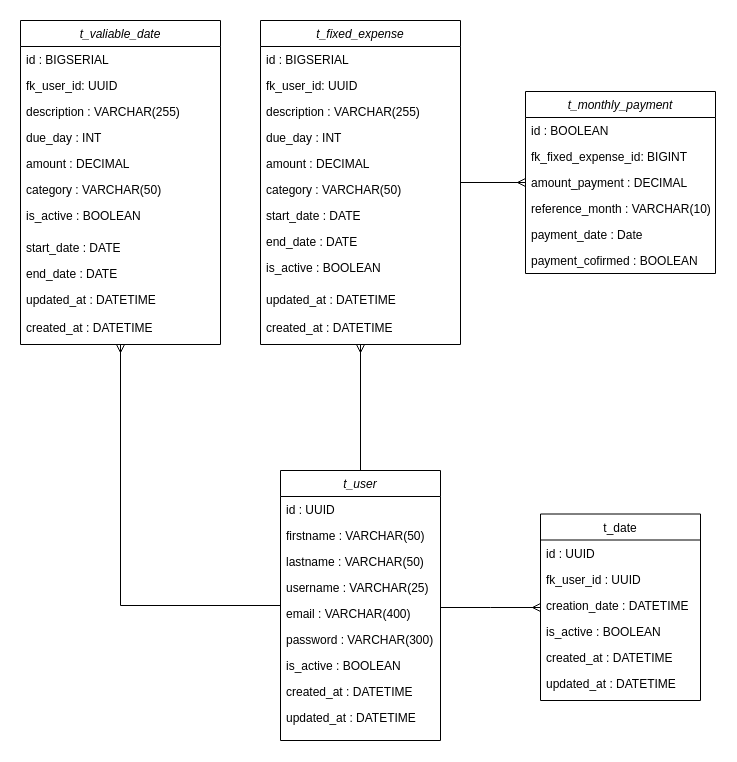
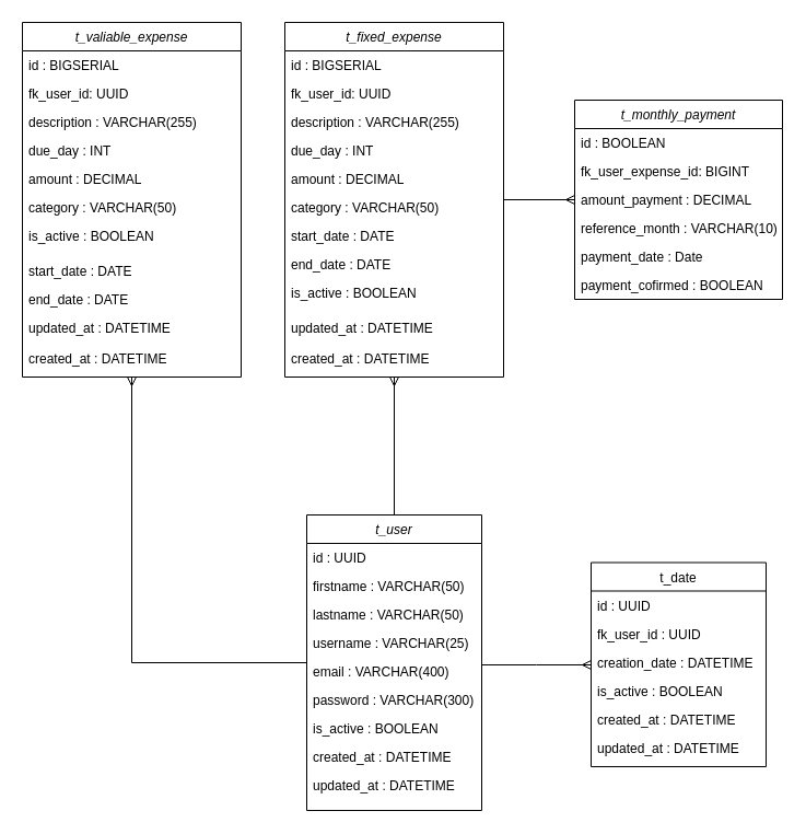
  <mxCell id="0" />
  <mxCell id="1" parent="0" />
  <mxCell id="2" value="" style="edgeStyle=orthogonalEdgeStyle;rounded=0;orthogonalLoop=1;jettySize=auto;html=1;endArrow=ERmany;endFill=0;" parent="1" source="3" target="41" edge="1"><mxGeometry relative="1" as="geometry"><mxPoint x="360" y="400" as="targetPoint" /></mxGeometry></mxCell>
  <mxCell id="3" value="t_user" style="swimlane;fontStyle=2;align=center;verticalAlign=top;childLayout=stackLayout;horizontal=1;startSize=26;horizontalStack=0;resizeParent=1;resizeLast=0;collapsible=1;marginBottom=0;rounded=0;shadow=0;strokeWidth=1;" parent="1" vertex="1"><mxGeometry x="280" width="160" height="270" as="geometry" y="470"><mxRectangle x="230" y="140" width="160" height="26" as="alternateBounds" /></mxGeometry></mxCell>
  <mxCell id="4" value="id : UUID" style="text;align=left;verticalAlign=top;spacingLeft=4;spacingRight=4;overflow=hidden;rotatable=0;points=[[0,0.5],[1,0.5]];portConstraint=eastwest;rounded=0;shadow=0;html=0;" parent="3" vertex="1"><mxGeometry y="26" width="160" height="26" as="geometry" /></mxCell>
  <mxCell id="5" value="firstname : VARCHAR(50)" style="text;align=left;verticalAlign=top;spacingLeft=4;spacingRight=4;overflow=hidden;rotatable=0;points=[[0,0.5],[1,0.5]];portConstraint=eastwest;" parent="3" vertex="1"><mxGeometry y="52" width="160" height="26" as="geometry" /></mxCell>
  <mxCell id="6" value="lastname : VARCHAR(50)" style="text;align=left;verticalAlign=top;spacingLeft=4;spacingRight=4;overflow=hidden;rotatable=0;points=[[0,0.5],[1,0.5]];portConstraint=eastwest;rounded=0;shadow=0;html=0;" parent="3" vertex="1"><mxGeometry y="78" width="160" height="26" as="geometry" /></mxCell>
  <mxCell id="7" value="username : VARCHAR(25)" style="text;align=left;verticalAlign=top;spacingLeft=4;spacingRight=4;overflow=hidden;rotatable=0;points=[[0,0.5],[1,0.5]];portConstraint=eastwest;rounded=0;shadow=0;html=0;" parent="3" vertex="1"><mxGeometry y="104" width="160" height="26" as="geometry" /></mxCell>
  <mxCell id="8" value="email : VARCHAR(400)" style="text;align=left;verticalAlign=top;spacingLeft=4;spacingRight=4;overflow=hidden;rotatable=0;points=[[0,0.5],[1,0.5]];portConstraint=eastwest;rounded=0;shadow=0;html=0;" parent="3" vertex="1"><mxGeometry y="130" width="160" height="26" as="geometry" /></mxCell>
  <mxCell id="9" value="password : VARCHAR(300)" style="text;align=left;verticalAlign=top;spacingLeft=4;spacingRight=4;overflow=hidden;rotatable=0;points=[[0,0.5],[1,0.5]];portConstraint=eastwest;rounded=0;shadow=0;html=0;" parent="3" vertex="1"><mxGeometry y="156" width="160" height="26" as="geometry" /></mxCell>
  <mxCell id="10" value="is_active : BOOLEAN" style="text;align=left;verticalAlign=top;spacingLeft=4;spacingRight=4;overflow=hidden;rotatable=0;points=[[0,0.5],[1,0.5]];portConstraint=eastwest;rounded=0;shadow=0;html=0;" parent="3" vertex="1"><mxGeometry y="182" width="160" height="26" as="geometry" /></mxCell>
  <mxCell id="11" value="created_at : DATETIME" style="text;align=left;verticalAlign=top;spacingLeft=4;spacingRight=4;overflow=hidden;rotatable=0;points=[[0,0.5],[1,0.5]];portConstraint=eastwest;rounded=0;shadow=0;html=0;" parent="3" vertex="1"><mxGeometry y="208" width="160" height="26" as="geometry" /></mxCell>
  <mxCell id="12" value="updated_at : DATETIME" style="text;align=left;verticalAlign=top;spacingLeft=4;spacingRight=4;overflow=hidden;rotatable=0;points=[[0,0.5],[1,0.5]];portConstraint=eastwest;rounded=0;shadow=0;html=0;" parent="3" vertex="1"><mxGeometry y="234" width="160" height="28" as="geometry" /></mxCell>
  <mxCell id="13" value="t_date" style="swimlane;fontStyle=0;align=center;verticalAlign=top;childLayout=stackLayout;horizontal=1;startSize=26;horizontalStack=0;resizeParent=1;resizeLast=0;collapsible=1;marginBottom=0;rounded=0;shadow=0;strokeWidth=1;" parent="1" vertex="1"><mxGeometry x="540" y="513.5" width="160" height="186.5" as="geometry"><mxRectangle x="550" y="140" width="160" height="26" as="alternateBounds" /></mxGeometry></mxCell>
  <mxCell id="14" value="id : UUID" style="text;align=left;verticalAlign=top;spacingLeft=4;spacingRight=4;overflow=hidden;rotatable=0;points=[[0,0.5],[1,0.5]];portConstraint=eastwest;" parent="13" vertex="1"><mxGeometry y="26" width="160" height="26" as="geometry" /></mxCell>
  <mxCell id="15" value="fk_user_id : UUID" style="text;align=left;verticalAlign=top;spacingLeft=4;spacingRight=4;overflow=hidden;rotatable=0;points=[[0,0.5],[1,0.5]];portConstraint=eastwest;rounded=0;shadow=0;html=0;" parent="13" vertex="1"><mxGeometry y="52" width="160" height="26" as="geometry" /></mxCell>
  <mxCell id="16" value="creation_date : DATETIME" style="text;align=left;verticalAlign=top;spacingLeft=4;spacingRight=4;overflow=hidden;rotatable=0;points=[[0,0.5],[1,0.5]];portConstraint=eastwest;rounded=0;shadow=0;html=0;" parent="13" vertex="1"><mxGeometry y="78" width="160" height="26" as="geometry" /></mxCell>
  <mxCell id="17" value="is_active : BOOLEAN" style="text;align=left;verticalAlign=top;spacingLeft=4;spacingRight=4;overflow=hidden;rotatable=0;points=[[0,0.5],[1,0.5]];portConstraint=eastwest;rounded=0;shadow=0;html=0;" parent="13" vertex="1"><mxGeometry y="104" width="160" height="26" as="geometry" /></mxCell>
  <mxCell id="18" value="created_at : DATETIME" style="text;align=left;verticalAlign=top;spacingLeft=4;spacingRight=4;overflow=hidden;rotatable=0;points=[[0,0.5],[1,0.5]];portConstraint=eastwest;rounded=0;shadow=0;html=0;" parent="13" vertex="1"><mxGeometry y="130" width="160" height="26" as="geometry" /></mxCell>
  <mxCell id="19" value="updated_at : DATETIME" style="text;align=left;verticalAlign=top;spacingLeft=4;spacingRight=4;overflow=hidden;rotatable=0;points=[[0,0.5],[1,0.5]];portConstraint=eastwest;rounded=0;shadow=0;html=0;" parent="13" vertex="1"><mxGeometry y="156" width="160" height="28" as="geometry" /></mxCell>
  <mxCell id="20" value="" style="endArrow=ERmany;shadow=0;strokeWidth=1;rounded=0;curved=0;endFill=0;edgeStyle=elbowEdgeStyle;elbow=vertical;" parent="1" source="3" target="13" edge="1"><mxGeometry x="0.5" y="41" relative="1" as="geometry"><mxPoint x="500" y="662" as="sourcePoint" /><mxPoint x="660" y="662" as="targetPoint" /><mxPoint x="-40" y="32" as="offset" /></mxGeometry></mxCell>
  <mxCell id="21" value="" style="edgeStyle=orthogonalEdgeStyle;rounded=0;orthogonalLoop=1;jettySize=auto;html=1;endArrow=ERmany;endFill=0;" parent="1" source="22" target="34" edge="1"><mxGeometry relative="1" as="geometry" /></mxCell>
  <mxCell id="22" value="t_fixed_expense" style="swimlane;fontStyle=2;align=center;verticalAlign=top;childLayout=stackLayout;horizontal=1;startSize=26;horizontalStack=0;resizeParent=1;resizeLast=0;collapsible=1;marginBottom=0;rounded=0;shadow=0;strokeWidth=1;" parent="1" vertex="1"><mxGeometry x="260" y="20" width="200" height="324" as="geometry"><mxRectangle x="230" y="140" width="160" height="26" as="alternateBounds" /></mxGeometry></mxCell>
  <mxCell id="23" value="id : BIGSERIAL" style="text;align=left;verticalAlign=top;spacingLeft=4;spacingRight=4;overflow=hidden;rotatable=0;points=[[0,0.5],[1,0.5]];portConstraint=eastwest;rounded=0;shadow=0;html=0;" parent="22" vertex="1"><mxGeometry y="26" width="200" height="26" as="geometry" /></mxCell>
  <mxCell id="24" value="fk_user_id: UUID" style="text;align=left;verticalAlign=top;spacingLeft=4;spacingRight=4;overflow=hidden;rotatable=0;points=[[0,0.5],[1,0.5]];portConstraint=eastwest;rounded=0;shadow=0;html=0;" parent="22" vertex="1"><mxGeometry y="52" width="200" height="26" as="geometry" /></mxCell>
  <mxCell id="25" value="description : VARCHAR(255)" style="text;align=left;verticalAlign=top;spacingLeft=4;spacingRight=4;overflow=hidden;rotatable=0;points=[[0,0.5],[1,0.5]];portConstraint=eastwest;rounded=0;shadow=0;html=0;" parent="22" vertex="1"><mxGeometry y="78" width="200" height="26" as="geometry" /></mxCell>
  <mxCell id="26" value="due_day : INT" style="text;align=left;verticalAlign=top;spacingLeft=4;spacingRight=4;overflow=hidden;rotatable=0;points=[[0,0.5],[1,0.5]];portConstraint=eastwest;rounded=0;shadow=0;html=0;" parent="22" vertex="1"><mxGeometry y="104" width="200" height="26" as="geometry" /></mxCell>
  <mxCell id="27" value="amount : DECIMAL " style="text;align=left;verticalAlign=top;spacingLeft=4;spacingRight=4;overflow=hidden;rotatable=0;points=[[0,0.5],[1,0.5]];portConstraint=eastwest;rounded=0;shadow=0;html=0;" parent="22" vertex="1"><mxGeometry y="130" width="200" height="26" as="geometry" /></mxCell>
  <mxCell id="28" value="category : VARCHAR(50)" style="text;align=left;verticalAlign=top;spacingLeft=4;spacingRight=4;overflow=hidden;rotatable=0;points=[[0,0.5],[1,0.5]];portConstraint=eastwest;rounded=0;shadow=0;html=0;" parent="22" vertex="1"><mxGeometry y="156" width="200" height="26" as="geometry" /></mxCell>
  <mxCell id="29" value="start_date : DATE" style="text;align=left;verticalAlign=top;spacingLeft=4;spacingRight=4;overflow=hidden;rotatable=0;points=[[0,0.5],[1,0.5]];portConstraint=eastwest;rounded=0;shadow=0;html=0;" parent="22" vertex="1"><mxGeometry y="182" width="200" height="26" as="geometry" /></mxCell>
  <mxCell id="30" value="end_date : DATE" style="text;align=left;verticalAlign=top;spacingLeft=4;spacingRight=4;overflow=hidden;rotatable=0;points=[[0,0.5],[1,0.5]];portConstraint=eastwest;rounded=0;shadow=0;html=0;" parent="22" vertex="1"><mxGeometry y="208" width="200" height="26" as="geometry" /></mxCell>
  <mxCell id="31" value="is_active : BOOLEAN" style="text;align=left;verticalAlign=top;spacingLeft=4;spacingRight=4;overflow=hidden;rotatable=0;points=[[0,0.5],[1,0.5]];portConstraint=eastwest;rounded=0;shadow=0;html=0;" parent="22" vertex="1"><mxGeometry y="234" width="200" height="32" as="geometry" /></mxCell>
  <mxCell id="32" value="updated_at : DATETIME" style="text;align=left;verticalAlign=top;spacingLeft=4;spacingRight=4;overflow=hidden;rotatable=0;points=[[0,0.5],[1,0.5]];portConstraint=eastwest;rounded=0;shadow=0;html=0;" parent="22" vertex="1"><mxGeometry y="266" width="200" height="28" as="geometry" /></mxCell>
  <mxCell id="33" value="created_at : DATETIME" style="text;align=left;verticalAlign=top;spacingLeft=4;spacingRight=4;overflow=hidden;rotatable=0;points=[[0,0.5],[1,0.5]];portConstraint=eastwest;rounded=0;shadow=0;html=0;" parent="22" vertex="1"><mxGeometry y="294" width="200" height="30" as="geometry" /></mxCell>
  <mxCell id="34" value="t_monthly_payment" style="swimlane;fontStyle=2;align=center;verticalAlign=top;childLayout=stackLayout;horizontal=1;startSize=26;horizontalStack=0;resizeParent=1;resizeLast=0;collapsible=1;marginBottom=0;rounded=0;shadow=0;strokeWidth=1;" parent="1" vertex="1"><mxGeometry x="525" y="91" width="190" height="182" as="geometry"><mxRectangle x="230" y="140" width="160" height="26" as="alternateBounds" /></mxGeometry></mxCell>
  <mxCell id="35" value="id : BOOLEAN" style="text;align=left;verticalAlign=top;spacingLeft=4;spacingRight=4;overflow=hidden;rotatable=0;points=[[0,0.5],[1,0.5]];portConstraint=eastwest;rounded=0;shadow=0;html=0;" parent="34" vertex="1"><mxGeometry y="26" width="190" height="26" as="geometry" /></mxCell>
- <mxCell id="36" value="fk_fixed_expense_id: BIGINT" style="text;align=left;verticalAlign=top;spacingLeft=4;spacingRight=4;overflow=hidden;rotatable=0;points=[[0,0.5],[1,0.5]];portConstraint=eastwest;rounded=0;shadow=0;html=0;" parent="34" vertex="1"><mxGeometry y="52" width="190" height="26" as="geometry" /></mxCell>
+ <mxCell id="36" value="fk_user_expense_id: BIGINT" style="text;align=left;verticalAlign=top;spacingLeft=4;spacingRight=4;overflow=hidden;rotatable=0;points=[[0,0.5],[1,0.5]];portConstraint=eastwest;rounded=0;shadow=0;html=0;" parent="34" vertex="1"><mxGeometry y="52" width="190" height="26" as="geometry" /></mxCell>
  <mxCell id="37" value="amount_payment : DECIMAL " style="text;align=left;verticalAlign=top;spacingLeft=4;spacingRight=4;overflow=hidden;rotatable=0;points=[[0,0.5],[1,0.5]];portConstraint=eastwest;rounded=0;shadow=0;html=0;" parent="34" vertex="1"><mxGeometry y="78" width="190" height="26" as="geometry" /></mxCell>
  <mxCell id="38" value="reference_month : VARCHAR(10)" style="text;align=left;verticalAlign=top;spacingLeft=4;spacingRight=4;overflow=hidden;rotatable=0;points=[[0,0.5],[1,0.5]];portConstraint=eastwest;rounded=0;shadow=0;html=0;" parent="34" vertex="1"><mxGeometry y="104" width="190" height="26" as="geometry" /></mxCell>
  <mxCell id="39" value="payment_date : Date" style="text;align=left;verticalAlign=top;spacingLeft=4;spacingRight=4;overflow=hidden;rotatable=0;points=[[0,0.5],[1,0.5]];portConstraint=eastwest;rounded=0;shadow=0;html=0;" parent="34" vertex="1"><mxGeometry y="130" width="190" height="26" as="geometry" /></mxCell>
  <mxCell id="40" value="payment_cofirmed : BOOLEAN" style="text;align=left;verticalAlign=top;spacingLeft=4;spacingRight=4;overflow=hidden;rotatable=0;points=[[0,0.5],[1,0.5]];portConstraint=eastwest;rounded=0;shadow=0;html=0;" parent="34" vertex="1"><mxGeometry y="156" width="190" height="26" as="geometry" /></mxCell>
- <mxCell id="41" value="t_valiable_date" style="swimlane;fontStyle=2;align=center;verticalAlign=top;childLayout=stackLayout;horizontal=1;startSize=26;horizontalStack=0;resizeParent=1;resizeLast=0;collapsible=1;marginBottom=0;rounded=0;shadow=0;strokeWidth=1;" parent="1" vertex="1"><mxGeometry x="20" y="20" width="200" height="324" as="geometry"><mxRectangle x="230" y="140" width="160" height="26" as="alternateBounds" /></mxGeometry></mxCell>
+ <mxCell id="41" value="t_valiable_expense" style="swimlane;fontStyle=2;align=center;verticalAlign=top;childLayout=stackLayout;horizontal=1;startSize=26;horizontalStack=0;resizeParent=1;resizeLast=0;collapsible=1;marginBottom=0;rounded=0;shadow=0;strokeWidth=1;" parent="1" vertex="1"><mxGeometry x="20" y="20" width="200" height="324" as="geometry"><mxRectangle x="230" y="140" width="160" height="26" as="alternateBounds" /></mxGeometry></mxCell>
  <mxCell id="42" value="id : BIGSERIAL" style="text;align=left;verticalAlign=top;spacingLeft=4;spacingRight=4;overflow=hidden;rotatable=0;points=[[0,0.5],[1,0.5]];portConstraint=eastwest;rounded=0;shadow=0;html=0;" parent="41" vertex="1"><mxGeometry y="26" width="200" height="26" as="geometry" /></mxCell>
  <mxCell id="43" value="fk_user_id: UUID" style="text;align=left;verticalAlign=top;spacingLeft=4;spacingRight=4;overflow=hidden;rotatable=0;points=[[0,0.5],[1,0.5]];portConstraint=eastwest;rounded=0;shadow=0;html=0;" parent="41" vertex="1"><mxGeometry y="52" width="200" height="26" as="geometry" /></mxCell>
  <mxCell id="44" value="description : VARCHAR(255)" style="text;align=left;verticalAlign=top;spacingLeft=4;spacingRight=4;overflow=hidden;rotatable=0;points=[[0,0.5],[1,0.5]];portConstraint=eastwest;rounded=0;shadow=0;html=0;" parent="41" vertex="1"><mxGeometry y="78" width="200" height="26" as="geometry" /></mxCell>
  <mxCell id="45" value="due_day : INT" style="text;align=left;verticalAlign=top;spacingLeft=4;spacingRight=4;overflow=hidden;rotatable=0;points=[[0,0.5],[1,0.5]];portConstraint=eastwest;rounded=0;shadow=0;html=0;" parent="41" vertex="1"><mxGeometry y="104" width="200" height="26" as="geometry" /></mxCell>
  <mxCell id="46" value="amount : DECIMAL " style="text;align=left;verticalAlign=top;spacingLeft=4;spacingRight=4;overflow=hidden;rotatable=0;points=[[0,0.5],[1,0.5]];portConstraint=eastwest;rounded=0;shadow=0;html=0;" parent="41" vertex="1"><mxGeometry y="130" width="200" height="26" as="geometry" /></mxCell>
  <mxCell id="47" value="category : VARCHAR(50)" style="text;align=left;verticalAlign=top;spacingLeft=4;spacingRight=4;overflow=hidden;rotatable=0;points=[[0,0.5],[1,0.5]];portConstraint=eastwest;rounded=0;shadow=0;html=0;" parent="41" vertex="1"><mxGeometry y="156" width="200" height="26" as="geometry" /></mxCell>
  <mxCell id="48" value="is_active : BOOLEAN" style="text;align=left;verticalAlign=top;spacingLeft=4;spacingRight=4;overflow=hidden;rotatable=0;points=[[0,0.5],[1,0.5]];portConstraint=eastwest;rounded=0;shadow=0;html=0;" parent="41" vertex="1"><mxGeometry y="182" width="200" height="32" as="geometry" /></mxCell>
  <mxCell id="49" value="start_date : DATE" style="text;align=left;verticalAlign=top;spacingLeft=4;spacingRight=4;overflow=hidden;rotatable=0;points=[[0,0.5],[1,0.5]];portConstraint=eastwest;rounded=0;shadow=0;html=0;" parent="41" vertex="1"><mxGeometry y="214" width="200" height="26" as="geometry" /></mxCell>
  <mxCell id="50" value="end_date : DATE" style="text;align=left;verticalAlign=top;spacingLeft=4;spacingRight=4;overflow=hidden;rotatable=0;points=[[0,0.5],[1,0.5]];portConstraint=eastwest;rounded=0;shadow=0;html=0;" parent="41" vertex="1"><mxGeometry y="240" width="200" height="26" as="geometry" /></mxCell>
  <mxCell id="51" value="updated_at : DATETIME" style="text;align=left;verticalAlign=top;spacingLeft=4;spacingRight=4;overflow=hidden;rotatable=0;points=[[0,0.5],[1,0.5]];portConstraint=eastwest;rounded=0;shadow=0;html=0;" parent="41" vertex="1"><mxGeometry y="266" width="200" height="28" as="geometry" /></mxCell>
  <mxCell id="52" value="created_at : DATETIME" style="text;align=left;verticalAlign=top;spacingLeft=4;spacingRight=4;overflow=hidden;rotatable=0;points=[[0,0.5],[1,0.5]];portConstraint=eastwest;rounded=0;shadow=0;html=0;" parent="41" vertex="1"><mxGeometry y="294" width="200" height="30" as="geometry" /></mxCell>
  <mxCell id="53" value="" style="edgeStyle=orthogonalEdgeStyle;rounded=0;orthogonalLoop=1;jettySize=auto;html=1;exitX=0.5;exitY=0;exitDx=0;exitDy=0;endArrow=ERmany;endFill=0;" parent="1" source="3" target="22" edge="1"><mxGeometry relative="1" as="geometry"><mxPoint x="290" y="625" as="sourcePoint" /><mxPoint x="130" y="354" as="targetPoint" /></mxGeometry></mxCell>
